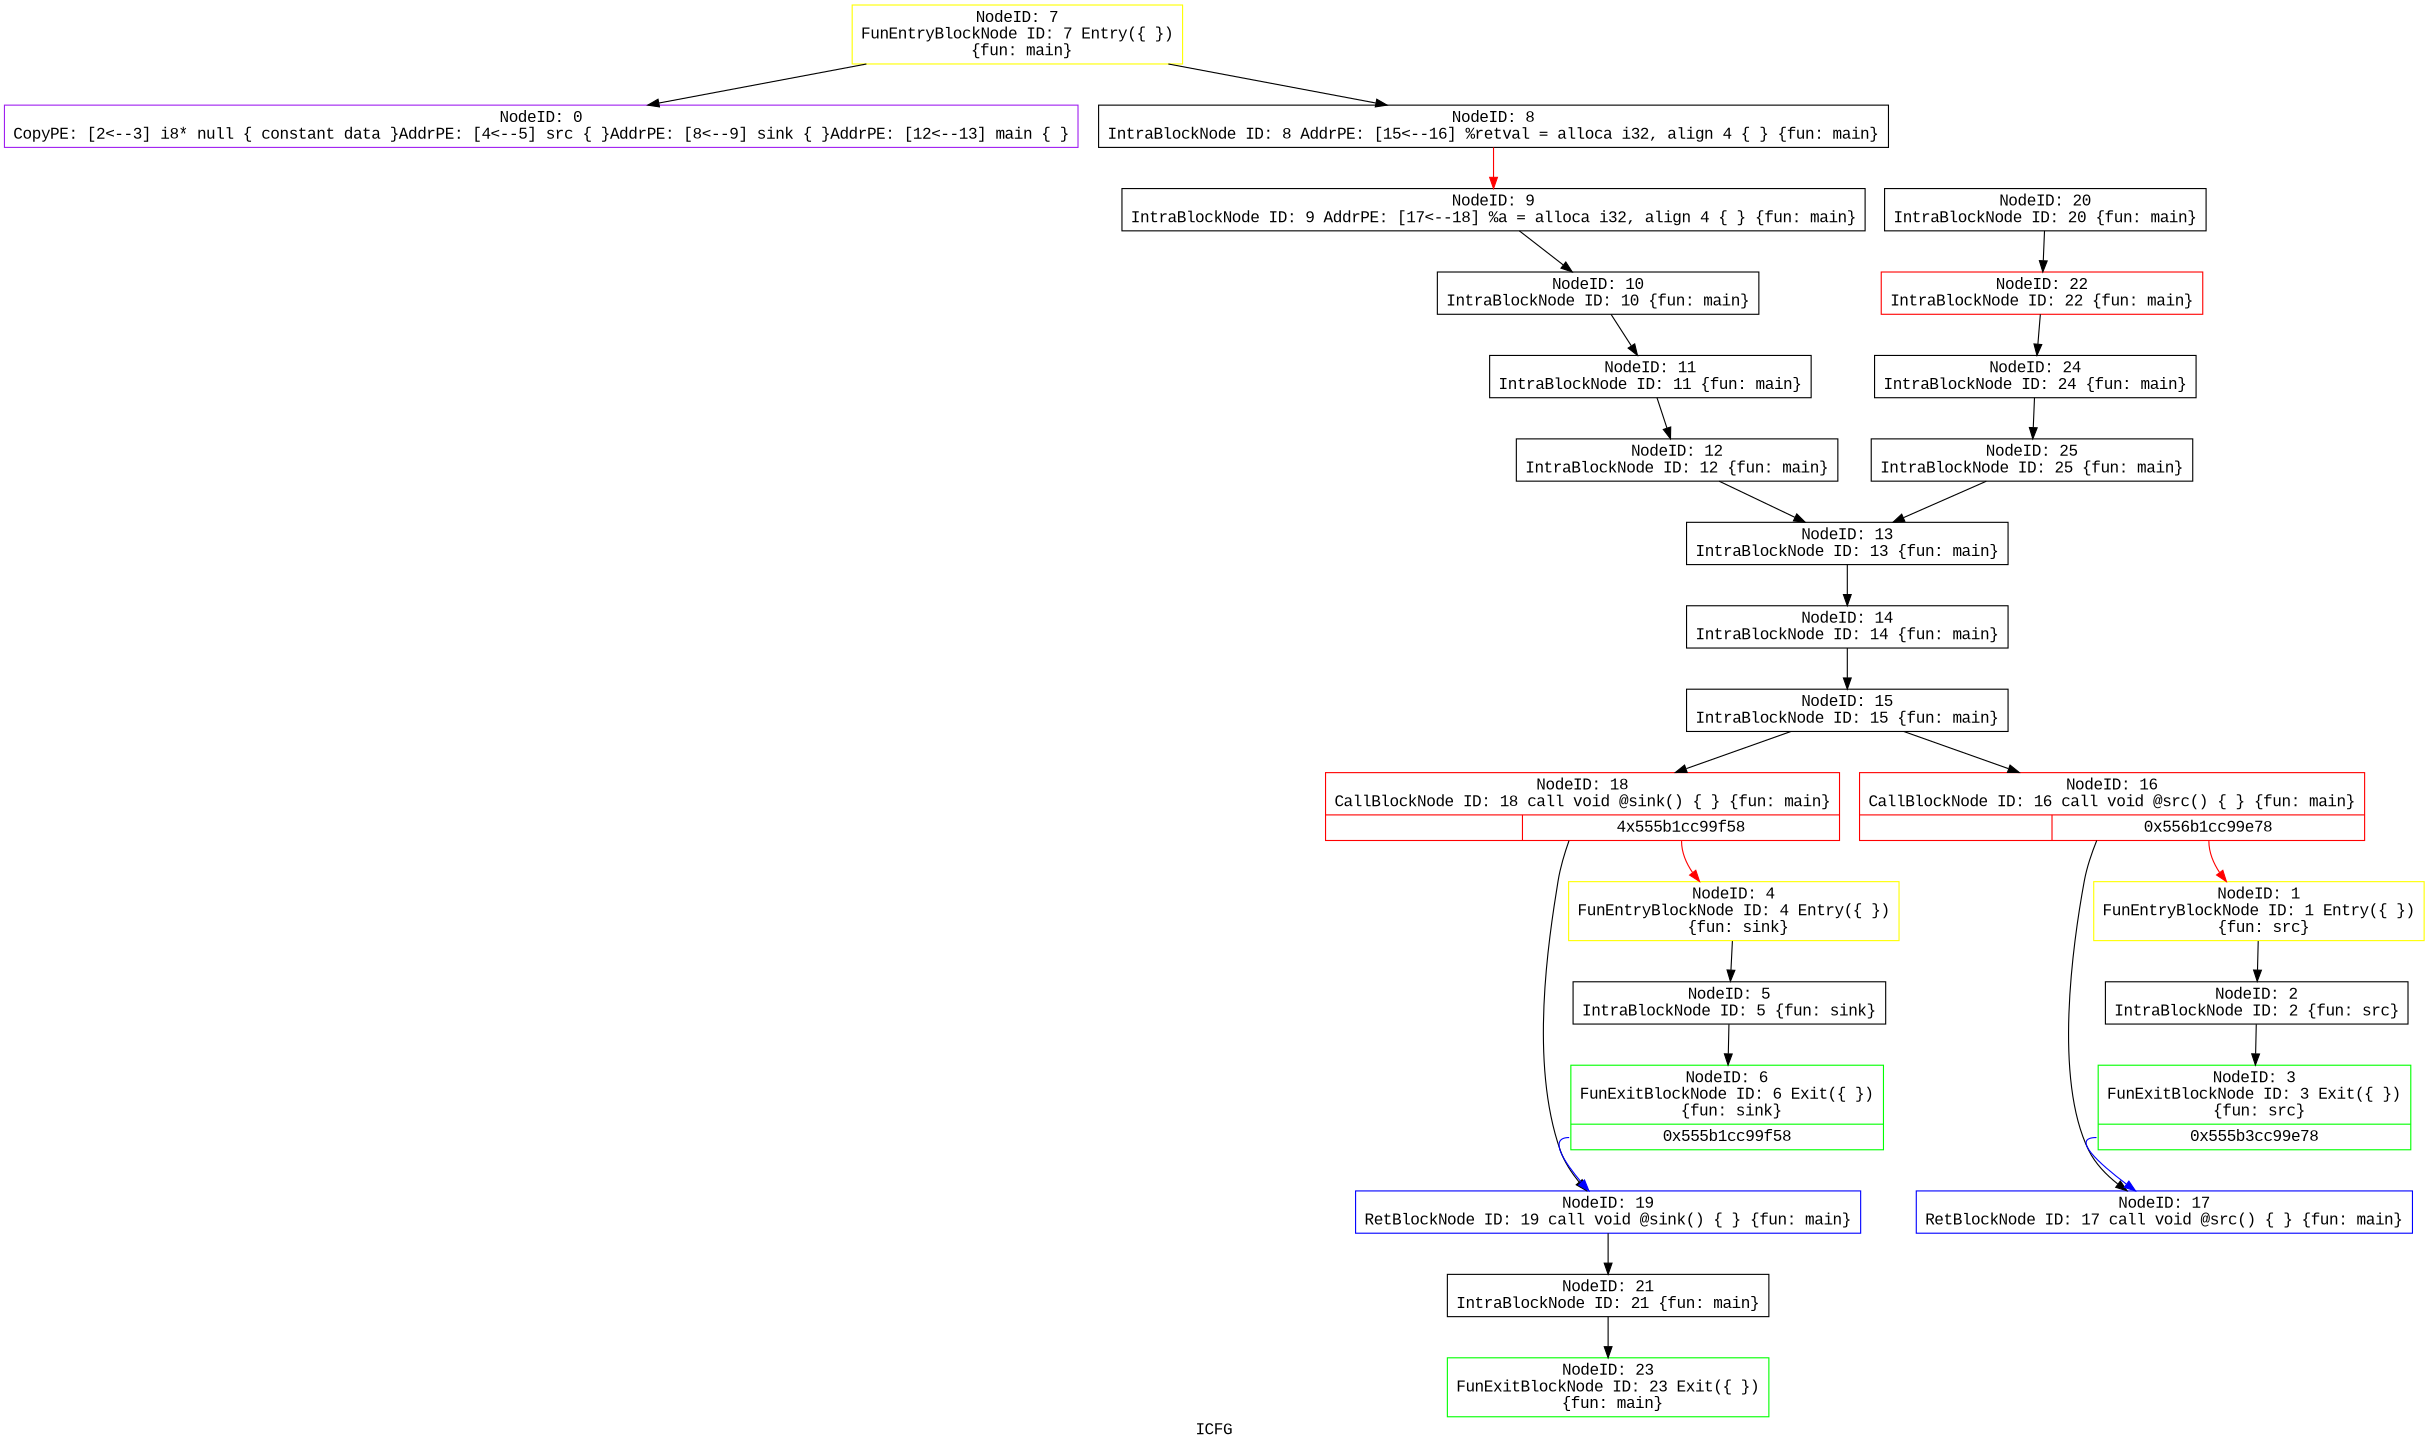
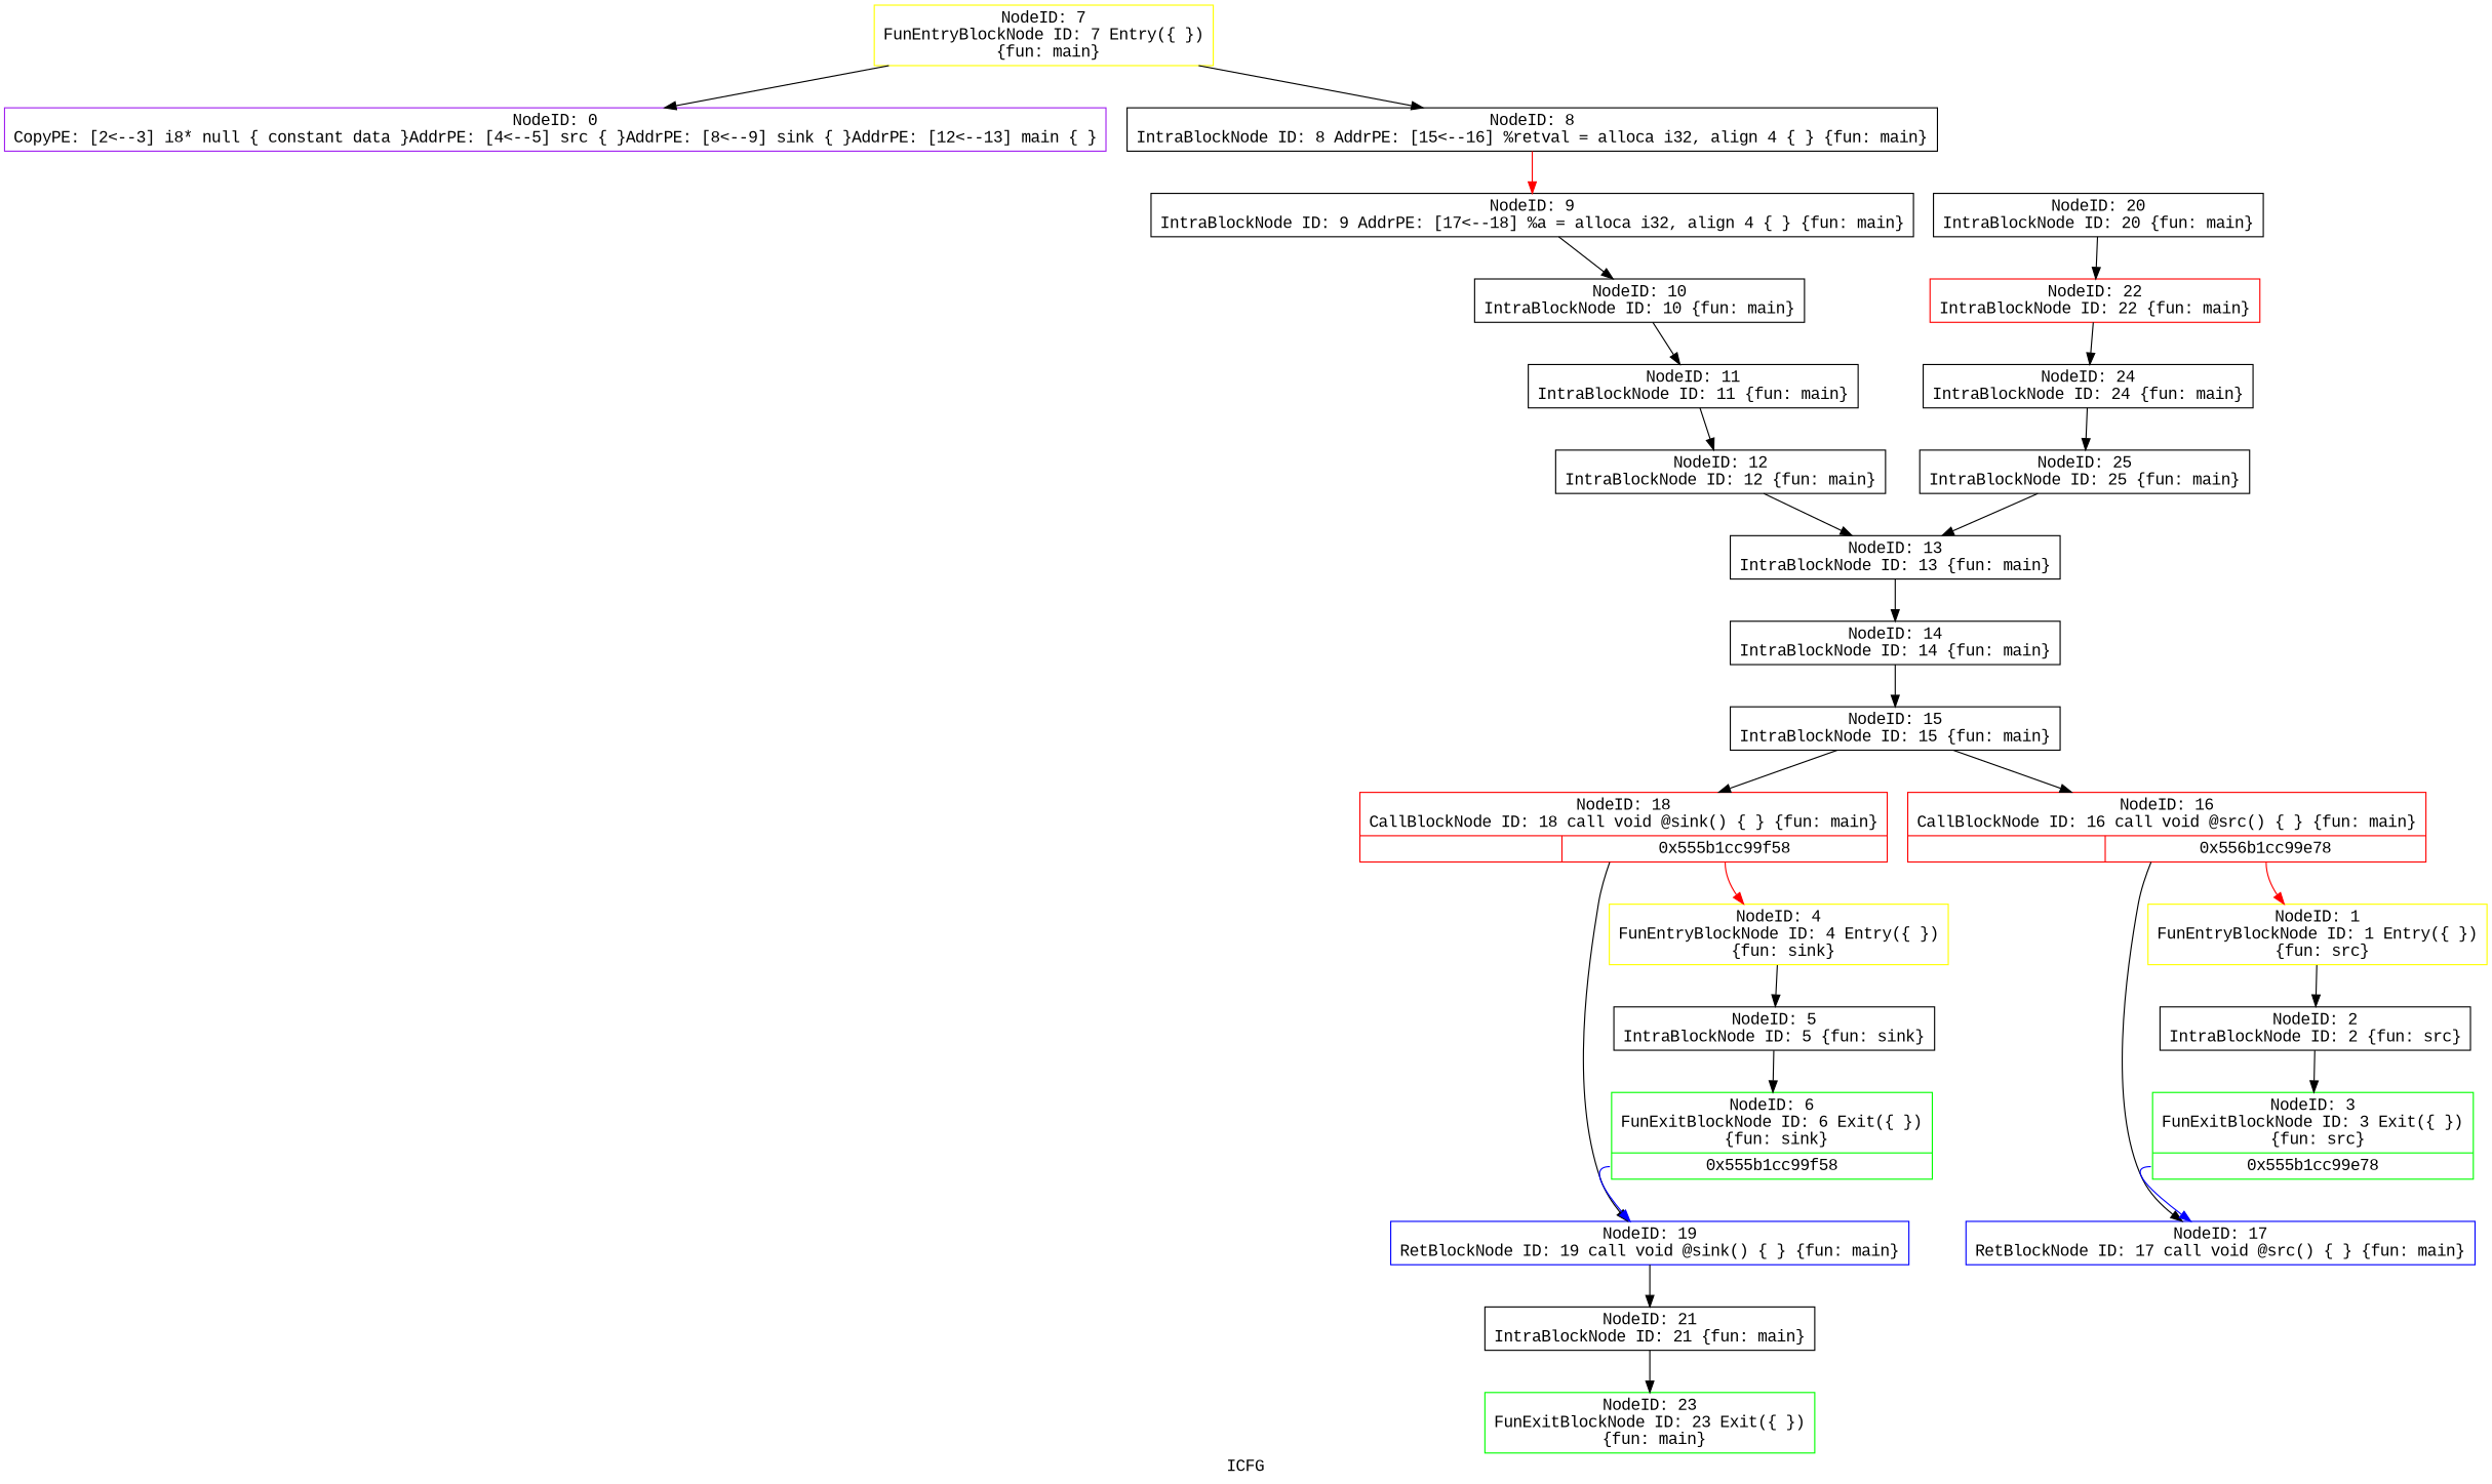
  digraph {
    fontname="Liberation Mono"
    label=ICFG
    node [color=black fontname="Liberation Mono" shape=record]
    edge [fontname="Liberation Mono" style=solid]
    n1 [label="{NodeID: 25\nIntraBlockNode ID: 25    \{fun: main\}}"]
    n2 [label="{NodeID: 13\nIntraBlockNode ID: 13    \{fun: main\}}"]
    n3 [label="{NodeID: 14\nIntraBlockNode ID: 14    \{fun: main\}}"]
    n4 [label="{NodeID: 15\nIntraBlockNode ID: 15    \{fun: main\}}"]
    n5 [label="{NodeID: 24\nIntraBlockNode ID: 24    \{fun: main\}}"]
    n6 [color=green label="{NodeID: 23\nFunExitBlockNode ID: 23 Exit(\{  \})\n \{fun: main\}}"]
    n7 [color=red label="{NodeID: 22\nIntraBlockNode ID: 22    \{fun: main\}}"]
    n8 [label="{NodeID: 21\nIntraBlockNode ID: 21    \{fun: main\}}"]
    n9 [label="{NodeID: 20\nIntraBlockNode ID: 20    \{fun: main\}}"]
    n10 [color=blue label="{NodeID: 19\nRetBlockNode ID: 19   call void @sink() \{  \} \{fun: main\}}"]
-   n11 [color=red label="{NodeID: 18\nCallBlockNode ID: 18   call void @sink() \{  \} \{fun: main\}|{|<s1>4x555b1cc99f58}}"]
+   n11 [color=red label="{NodeID: 18\nCallBlockNode ID: 18   call void @sink() \{  \} \{fun: main\}|{|<s1>0x555b1cc99f58}}"]
    n12 [color=yellow label="{NodeID: 4\nFunEntryBlockNode ID: 4 Entry(\{  \})\n \{fun: sink\}}"]
    n13 [label="{NodeID: 5\nIntraBlockNode ID: 5    \{fun: sink\}}"]
    n14 [color=green label="{NodeID: 6\nFunExitBlockNode ID: 6 Exit(\{  \})\n \{fun: sink\}|{<s0>0x555b1cc99f58}}"]
    n15 [color=blue label="{NodeID: 17\nRetBlockNode ID: 17   call void @src() \{  \} \{fun: main\}}"]
    n16 [color=red label="{NodeID: 16\nCallBlockNode ID: 16   call void @src() \{  \} \{fun: main\}|{|<s1>0x556b1cc99e78}}"]
    n17 [color=yellow label="{NodeID: 1\nFunEntryBlockNode ID: 1 Entry(\{  \})\n \{fun: src\}}"]
    n18 [label="{NodeID: 2\nIntraBlockNode ID: 2    \{fun: src\}}"]
-   n19 [color=green label="{NodeID: 3\nFunExitBlockNode ID: 3 Exit(\{  \})\n \{fun: src\}|{<s0>0x555b3cc99e78}}"]
+   n19 [color=green label="{NodeID: 3\nFunExitBlockNode ID: 3 Exit(\{  \})\n \{fun: src\}|{<s0>0x555b1cc99e78}}"]
    n20 [color=purple label="{NodeID: 0\nCopyPE: [2\<--3]   i8* null \{ constant data \}AddrPE: [4\<--5]   src \{  \}AddrPE: [8\<--9]   sink \{  \}AddrPE: [12\<--13]   main \{  \}}"]
    n21 [color=yellow label="{NodeID: 7\nFunEntryBlockNode ID: 7 Entry(\{  \})\n \{fun: main\}}"]
    n22 [label="{NodeID: 8\nIntraBlockNode ID: 8   AddrPE: [15\<--16]     %retval = alloca i32, align 4 \{  \} \{fun: main\}}"]
    n23 [label="{NodeID: 9\nIntraBlockNode ID: 9   AddrPE: [17\<--18]     %a = alloca i32, align 4 \{  \} \{fun: main\}}"]
    n24 [label="{NodeID: 10\nIntraBlockNode ID: 10    \{fun: main\}}"]
    n25 [label="{NodeID: 11\nIntraBlockNode ID: 11    \{fun: main\}}"]
    n26 [label="{NodeID: 12\nIntraBlockNode ID: 12    \{fun: main\}}"]
    n1 -> n2
    n2 -> n3
    n3 -> n4
    n4 -> n11
    n4 -> n16
    n5 -> n1
    n7 -> n5
    n8 -> n6
    n9 -> n7
    n10 -> n8
    n11 -> n10
    n11 -> n12 [color=red tailport=s1]
    n12 -> n13
    n13 -> n14
    n14 -> n10 [color=blue tailport=s0]
    n16 -> n15
    n16 -> n17 [color=red tailport=s1]
    n17 -> n18
    n18 -> n19
    n19 -> n15 [color=blue tailport=s0]
    n21 -> n20
    n21 -> n22
    n22 -> n23 [color=red]
    n23 -> n24
    n24 -> n25
    n25 -> n26
    n26 -> n2
  }
